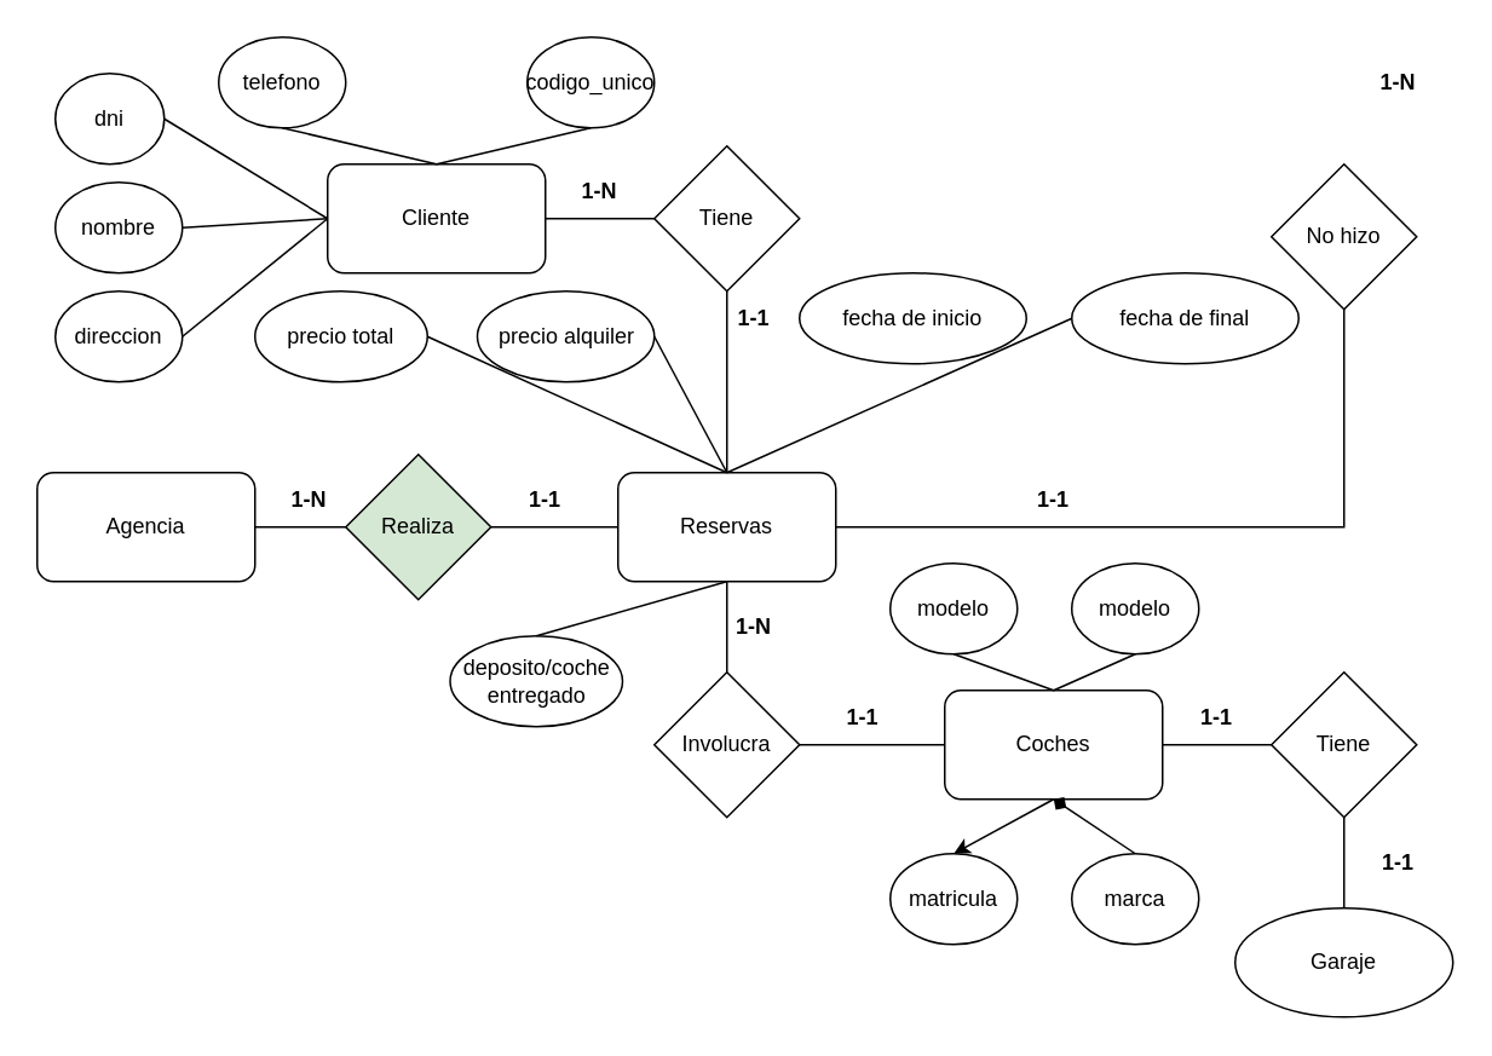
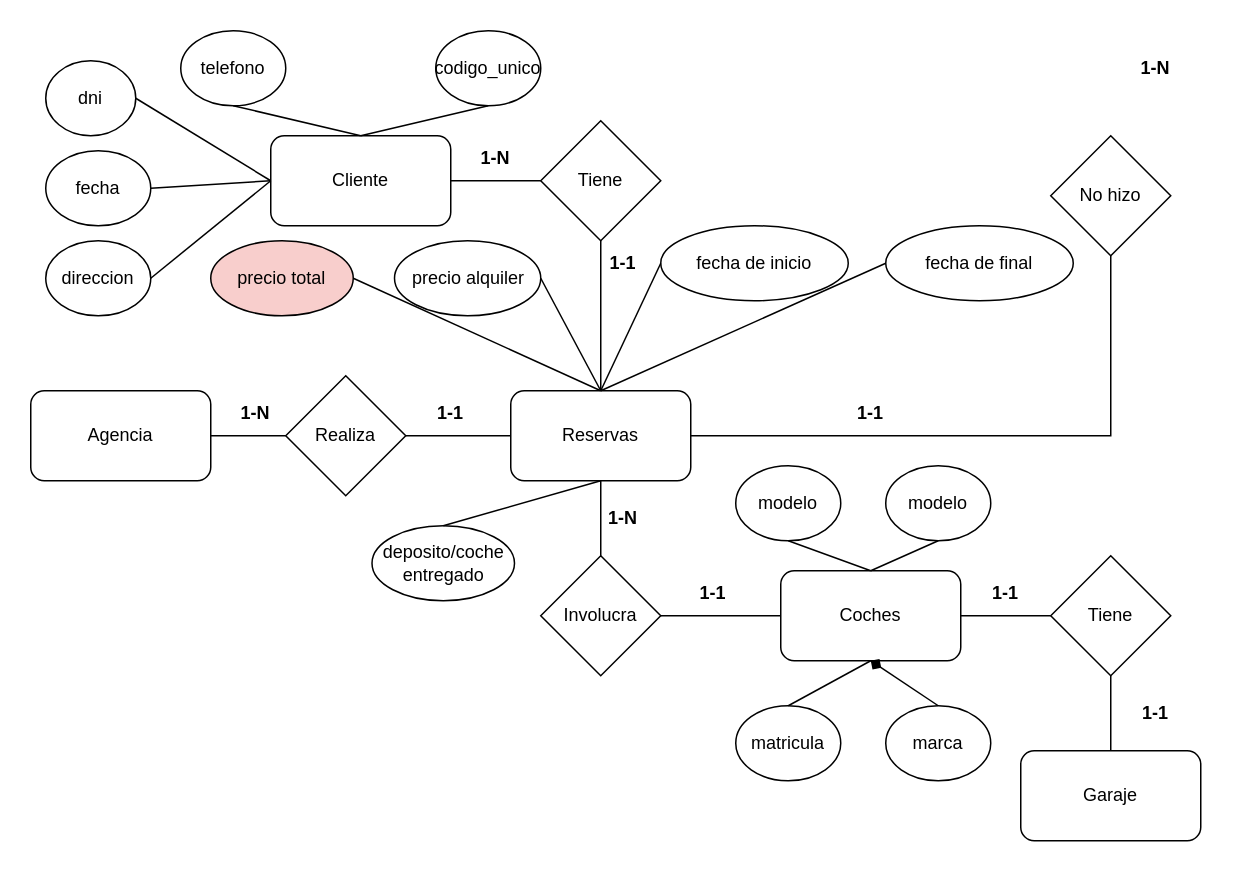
  <mxCell id="0" />
  <mxCell id="1" parent="0" />
  <mxCell id="2" value="Cliente" style="rounded=1;whiteSpace=wrap;html=1;" vertex="1" parent="1"><mxGeometry x="180" y="90" width="120" height="60" as="geometry" /></mxCell>
  <mxCell id="3" value="dni" style="ellipse;whiteSpace=wrap;html=1;" vertex="1" parent="1"><mxGeometry x="30" y="40" width="60" height="50" as="geometry" /></mxCell>
  <mxCell id="4" value="telefono" style="ellipse;whiteSpace=wrap;html=1;" vertex="1" parent="1"><mxGeometry x="120" y="20" width="70" height="50" as="geometry" /></mxCell>
  <mxCell id="5" value="codigo_unico" style="ellipse;whiteSpace=wrap;html=1;" vertex="1" parent="1"><mxGeometry x="290" y="20" width="70" height="50" as="geometry" /></mxCell>
  <mxCell id="6" value="Tiene" style="rhombus;whiteSpace=wrap;html=1;" vertex="1" parent="1"><mxGeometry x="360" y="80" width="80" height="80" as="geometry" /></mxCell>
- <mxCell id="7" value="nombre" style="ellipse;whiteSpace=wrap;html=1;" vertex="1" parent="1"><mxGeometry x="30" y="100" width="70" height="50" as="geometry" /></mxCell>
+ <mxCell id="7" value="fecha" style="ellipse;whiteSpace=wrap;html=1;" vertex="1" parent="1"><mxGeometry x="30" y="100" width="70" height="50" as="geometry" /></mxCell>
  <mxCell id="8" value="direccion" style="ellipse;whiteSpace=wrap;html=1;" vertex="1" parent="1"><mxGeometry x="30" y="160" width="70" height="50" as="geometry" /></mxCell>
  <mxCell id="9" value="" style="endArrow=none;html=1;rounded=0;entryX=0;entryY=0.5;entryDx=0;entryDy=0;exitX=1;exitY=0.5;exitDx=0;exitDy=0;" edge="1" parent="1" source="8" target="2"><mxGeometry width="50" height="50" relative="1" as="geometry"><mxPoint x="280" y="270" as="sourcePoint" /><mxPoint x="330" y="220" as="targetPoint" /></mxGeometry></mxCell>
  <mxCell id="10" value="" style="endArrow=none;html=1;rounded=0;entryX=1;entryY=0.5;entryDx=0;entryDy=0;exitX=0;exitY=0.5;exitDx=0;exitDy=0;" edge="1" parent="1" source="2" target="7"><mxGeometry width="50" height="50" relative="1" as="geometry"><mxPoint x="195" y="180" as="sourcePoint" /><mxPoint x="250" y="160" as="targetPoint" /></mxGeometry></mxCell>
  <mxCell id="11" value="" style="endArrow=none;html=1;rounded=0;entryX=0;entryY=0.5;entryDx=0;entryDy=0;exitX=1;exitY=0.5;exitDx=0;exitDy=0;" edge="1" parent="1" source="3" target="2"><mxGeometry width="50" height="50" relative="1" as="geometry"><mxPoint x="190" y="130" as="sourcePoint" /><mxPoint x="160" y="135" as="targetPoint" /></mxGeometry></mxCell>
  <mxCell id="12" value="" style="endArrow=none;html=1;rounded=0;entryX=0.5;entryY=0;entryDx=0;entryDy=0;exitX=0.5;exitY=1;exitDx=0;exitDy=0;" edge="1" parent="1" source="4" target="2"><mxGeometry width="50" height="50" relative="1" as="geometry"><mxPoint x="200" y="140" as="sourcePoint" /><mxPoint x="170" y="145" as="targetPoint" /></mxGeometry></mxCell>
  <mxCell id="13" value="" style="endArrow=none;html=1;rounded=0;entryX=0.5;entryY=0;entryDx=0;entryDy=0;exitX=0.5;exitY=1;exitDx=0;exitDy=0;" edge="1" parent="1" source="5" target="2"><mxGeometry width="50" height="50" relative="1" as="geometry"><mxPoint x="225" y="80" as="sourcePoint" /><mxPoint x="250" y="100" as="targetPoint" /></mxGeometry></mxCell>
  <mxCell id="14" value="" style="endArrow=none;html=1;rounded=0;entryX=1;entryY=0.5;entryDx=0;entryDy=0;exitX=0;exitY=0.5;exitDx=0;exitDy=0;" edge="1" parent="1" source="6" target="2"><mxGeometry width="50" height="50" relative="1" as="geometry"><mxPoint x="305" y="80" as="sourcePoint" /><mxPoint x="250" y="100" as="targetPoint" /></mxGeometry></mxCell>
  <mxCell id="15" value="Reservas" style="rounded=1;whiteSpace=wrap;html=1;" vertex="1" parent="1"><mxGeometry x="340" y="260" width="120" height="60" as="geometry" /></mxCell>
  <mxCell id="16" value="" style="endArrow=none;html=1;rounded=0;entryX=0.5;entryY=0;entryDx=0;entryDy=0;exitX=0.5;exitY=1;exitDx=0;exitDy=0;" edge="1" parent="1" source="6" target="15"><mxGeometry width="50" height="50" relative="1" as="geometry"><mxPoint x="390" y="130" as="sourcePoint" /><mxPoint x="310" y="130" as="targetPoint" /></mxGeometry></mxCell>
  <mxCell id="17" value="No hizo" style="rhombus;whiteSpace=wrap;html=1;" vertex="1" parent="1"><mxGeometry x="700" y="90" width="80" height="80" as="geometry" /></mxCell>
  <mxCell id="18" value="" style="endArrow=none;html=1;rounded=0;entryX=1;entryY=0.5;entryDx=0;entryDy=0;exitX=0.5;exitY=1;exitDx=0;exitDy=0;" edge="1" parent="1" source="17" target="15"><mxGeometry width="50" height="50" relative="1" as="geometry"><mxPoint x="410" y="170" as="sourcePoint" /><mxPoint x="410" y="220" as="targetPoint" /><Array as="points"><mxPoint x="740" y="290" /></Array></mxGeometry></mxCell>
- <mxCell id="19" value="Realiza" style="rhombus;whiteSpace=wrap;html=1;fillColor=#d5e8d4;" vertex="1" parent="1"><mxGeometry x="190" y="250" width="80" height="80" as="geometry" /></mxCell>
+ <mxCell id="19" value="Realiza" style="rhombus;whiteSpace=wrap;html=1;" vertex="1" parent="1"><mxGeometry x="190" y="250" width="80" height="80" as="geometry" /></mxCell>
  <mxCell id="20" value="" style="endArrow=none;html=1;rounded=0;entryX=0;entryY=0.5;entryDx=0;entryDy=0;exitX=1;exitY=0.5;exitDx=0;exitDy=0;" edge="1" parent="1" source="19" target="15"><mxGeometry width="50" height="50" relative="1" as="geometry"><mxPoint x="240" y="390" as="sourcePoint" /><mxPoint x="290" y="340" as="targetPoint" /></mxGeometry></mxCell>
  <mxCell id="21" value="Agencia" style="rounded=1;whiteSpace=wrap;html=1;" vertex="1" parent="1"><mxGeometry y="260" width="120" height="60" as="geometry" x="20" /></mxCell>
  <mxCell id="22" value="" style="endArrow=none;html=1;rounded=0;entryX=1;entryY=0.5;entryDx=0;entryDy=0;exitX=0;exitY=0.5;exitDx=0;exitDy=0;" edge="1" parent="1" source="19" target="21"><mxGeometry width="50" height="50" relative="1" as="geometry"><mxPoint x="420" y="280" as="sourcePoint" /><mxPoint x="470" y="230" as="targetPoint" /></mxGeometry></mxCell>
  <mxCell id="23" value="Involucra" style="rhombus;whiteSpace=wrap;html=1;" vertex="1" parent="1"><mxGeometry x="360" y="370" width="80" height="80" as="geometry" /></mxCell>
  <mxCell id="24" value="" style="endArrow=none;html=1;rounded=0;entryX=0.5;entryY=0;entryDx=0;entryDy=0;exitX=0.5;exitY=1;exitDx=0;exitDy=0;" edge="1" parent="1" source="15" target="23"><mxGeometry width="50" height="50" relative="1" as="geometry"><mxPoint x="410" y="200" as="sourcePoint" /><mxPoint x="410" y="270" as="targetPoint" /></mxGeometry></mxCell>
  <mxCell id="25" value="Coches" style="rounded=1;whiteSpace=wrap;html=1;" vertex="1" parent="1"><mxGeometry x="520" y="380" width="120" height="60" as="geometry" /></mxCell>
  <mxCell id="26" value="" style="endArrow=none;html=1;rounded=0;entryX=1;entryY=0.5;entryDx=0;entryDy=0;exitX=0;exitY=0.5;exitDx=0;exitDy=0;" edge="1" parent="1" source="25" target="23"><mxGeometry width="50" height="50" relative="1" as="geometry"><mxPoint x="410" y="330" as="sourcePoint" /><mxPoint x="410" y="380" as="targetPoint" /></mxGeometry></mxCell>
  <mxCell id="27" value="Tiene" style="rhombus;whiteSpace=wrap;html=1;" vertex="1" parent="1"><mxGeometry x="700" y="370" width="80" height="80" as="geometry" /></mxCell>
  <mxCell id="28" value="" style="endArrow=none;html=1;rounded=0;entryX=1;entryY=0.5;entryDx=0;entryDy=0;exitX=0;exitY=0.5;exitDx=0;exitDy=0;" edge="1" parent="1" source="27" target="25"><mxGeometry width="50" height="50" relative="1" as="geometry"><mxPoint x="520" y="420" as="sourcePoint" /><mxPoint x="450" y="420" as="targetPoint" /></mxGeometry></mxCell>
- <mxCell id="29" value="Garaje" style="ellipse;whiteSpace=wrap;html=1;" vertex="1" parent="1"><mxGeometry x="680" y="500" width="120" height="60" as="geometry" /></mxCell>
+ <mxCell id="29" value="Garaje" style="rounded=1;whiteSpace=wrap;html=1;" vertex="1" parent="1"><mxGeometry x="680" y="500" width="120" height="60" as="geometry" /></mxCell>
  <mxCell id="30" value="" style="endArrow=none;html=1;rounded=0;entryX=0.5;entryY=1;entryDx=0;entryDy=0;exitX=0.5;exitY=0;exitDx=0;exitDy=0;" edge="1" parent="1" source="29" target="27"><mxGeometry width="50" height="50" relative="1" as="geometry"><mxPoint x="710" y="420" as="sourcePoint" /><mxPoint x="650" y="420" as="targetPoint" /></mxGeometry></mxCell>
  <mxCell id="31" value="modelo" style="ellipse;whiteSpace=wrap;html=1;" vertex="1" parent="1"><mxGeometry x="490" y="310" width="70" height="50" as="geometry" /></mxCell>
  <mxCell id="32" value="modelo" style="ellipse;whiteSpace=wrap;html=1;" vertex="1" parent="1"><mxGeometry x="590" y="310" width="70" height="50" as="geometry" /></mxCell>
  <mxCell id="33" value="matricula" style="ellipse;whiteSpace=wrap;html=1;" vertex="1" parent="1"><mxGeometry x="490" y="470" width="70" height="50" as="geometry" /></mxCell>
  <mxCell id="34" value="marca" style="ellipse;whiteSpace=wrap;html=1;" vertex="1" parent="1"><mxGeometry x="590" y="470" width="70" height="50" as="geometry" /></mxCell>
  <mxCell id="35" value="" style="endArrow=none;html=1;rounded=0;entryX=0.5;entryY=1;entryDx=0;entryDy=0;exitX=0.5;exitY=0;exitDx=0;exitDy=0;" edge="1" parent="1" source="25" target="31"><mxGeometry width="50" height="50" relative="1" as="geometry"><mxPoint x="530" y="420" as="sourcePoint" /><mxPoint x="450" y="420" as="targetPoint" /></mxGeometry></mxCell>
  <mxCell id="36" value="" style="endArrow=none;html=1;rounded=0;entryX=0.5;entryY=1;entryDx=0;entryDy=0;exitX=0.5;exitY=0;exitDx=0;exitDy=0;" edge="1" parent="1" source="25" target="32"><mxGeometry width="50" height="50" relative="1" as="geometry"><mxPoint x="590" y="390" as="sourcePoint" /><mxPoint x="535" y="370" as="targetPoint" /></mxGeometry></mxCell>
  <mxCell id="37" value="" style="endArrow=diamond;html=1;rounded=0;entryX=0.5;entryY=1;entryDx=0;entryDy=0;exitX=0.5;exitY=0;exitDx=0;exitDy=0;" edge="1" parent="1" source="34" target="25"><mxGeometry width="50" height="50" relative="1" as="geometry"><mxPoint x="590" y="390" as="sourcePoint" /><mxPoint x="535" y="370" as="targetPoint" /></mxGeometry></mxCell>
- <mxCell id="38" value="" style="endArrow=classic;html=1;rounded=0;entryX=0.5;entryY=0;entryDx=0;entryDy=0;exitX=0.5;exitY=1;exitDx=0;exitDy=0;" edge="1" parent="1" source="25" target="33"><mxGeometry width="50" height="50" relative="1" as="geometry"><mxPoint x="635" y="480" as="sourcePoint" /><mxPoint x="590" y="450" as="targetPoint" /></mxGeometry></mxCell>
+ <mxCell id="38" value="" style="endArrow=none;html=1;rounded=0;entryX=0.5;entryY=0;entryDx=0;entryDy=0;exitX=0.5;exitY=1;exitDx=0;exitDy=0;" edge="1" parent="1" source="25" target="33"><mxGeometry width="50" height="50" relative="1" as="geometry"><mxPoint x="635" y="480" as="sourcePoint" /><mxPoint x="590" y="450" as="targetPoint" /></mxGeometry></mxCell>
  <mxCell id="39" value="fecha de inicio" style="ellipse;whiteSpace=wrap;html=1;" vertex="1" parent="1"><mxGeometry x="440" y="150" width="125" height="50" as="geometry" /></mxCell>
  <mxCell id="40" value="fecha de final" style="ellipse;whiteSpace=wrap;html=1;" vertex="1" parent="1"><mxGeometry x="590" y="150" width="125" height="50" as="geometry" /></mxCell>
  <mxCell id="41" value="precio alquiler" style="ellipse;whiteSpace=wrap;html=1;" vertex="1" parent="1"><mxGeometry x="262.5" y="160" width="97.5" height="50" as="geometry" /></mxCell>
- <mxCell id="42" value="precio total" style="ellipse;whiteSpace=wrap;html=1;" vertex="1" parent="1"><mxGeometry x="140" y="160" width="95" height="50" as="geometry" /></mxCell>
+ <mxCell id="42" value="precio total" style="ellipse;whiteSpace=wrap;html=1;fillColor=#f8cecc;" vertex="1" parent="1"><mxGeometry x="140" y="160" width="95" height="50" as="geometry" /></mxCell>
  <mxCell id="43" value="deposito/coche&lt;br&gt;entregado" style="ellipse;whiteSpace=wrap;html=1;" vertex="1" parent="1"><mxGeometry x="247.5" y="350" width="95" height="50" as="geometry" /></mxCell>
  <mxCell id="44" value="" style="endArrow=none;html=1;rounded=0;entryX=0.5;entryY=1;entryDx=0;entryDy=0;exitX=0.5;exitY=0;exitDx=0;exitDy=0;" edge="1" parent="1" source="43" target="15"><mxGeometry width="50" height="50" relative="1" as="geometry"><mxPoint x="200" y="430" as="sourcePoint" /><mxPoint x="250" y="380" as="targetPoint" /></mxGeometry></mxCell>
  <mxCell id="45" value="" style="endArrow=none;html=1;rounded=0;entryX=0;entryY=0.5;entryDx=0;entryDy=0;exitX=0.5;exitY=0;exitDx=0;exitDy=0;" edge="1" parent="1" source="15" target="40"><mxGeometry width="50" height="50" relative="1" as="geometry"><mxPoint x="370" y="360" as="sourcePoint" /><mxPoint x="420" y="310" as="targetPoint" /></mxGeometry></mxCell>
+ <mxCell id="46" value="" style="endArrow=none;html=1;rounded=0;entryX=0;entryY=0.5;entryDx=0;entryDy=0;exitX=0.5;exitY=0;exitDx=0;exitDy=0;" edge="1" parent="1" source="15" target="39"><mxGeometry width="50" height="50" relative="1" as="geometry"><mxPoint x="410" y="270" as="sourcePoint" /><mxPoint x="480" y="255" as="targetPoint" /></mxGeometry></mxCell>
  <mxCell id="47" value="" style="endArrow=none;html=1;rounded=0;entryX=1;entryY=0.5;entryDx=0;entryDy=0;exitX=0.5;exitY=0;exitDx=0;exitDy=0;" edge="1" parent="1" source="15" target="41"><mxGeometry width="50" height="50" relative="1" as="geometry"><mxPoint x="420" y="280" as="sourcePoint" /><mxPoint x="490" y="265" as="targetPoint" /></mxGeometry></mxCell>
  <mxCell id="48" value="" style="endArrow=none;html=1;rounded=0;entryX=1;entryY=0.5;entryDx=0;entryDy=0;" edge="1" parent="1" target="42"><mxGeometry width="50" height="50" relative="1" as="geometry"><mxPoint x="400" y="260" as="sourcePoint" /><mxPoint x="352.5" y="195" as="targetPoint" /></mxGeometry></mxCell>
  <mxCell id="49" value="&lt;b&gt;1-N&lt;/b&gt;" style="text;html=1;strokeColor=none;fillColor=none;align=center;verticalAlign=middle;whiteSpace=wrap;rounded=0;" vertex="1" parent="1"><mxGeometry x="140" y="260" width="60" height="30" as="geometry" /></mxCell>
  <mxCell id="50" value="&lt;b&gt;1-1&lt;/b&gt;" style="text;html=1;strokeColor=none;fillColor=none;align=center;verticalAlign=middle;whiteSpace=wrap;rounded=0;" vertex="1" parent="1"><mxGeometry x="270" y="260" width="60" height="30" as="geometry" /></mxCell>
  <mxCell id="51" value="&lt;b&gt;1-1&lt;/b&gt;" style="text;html=1;strokeColor=none;fillColor=none;align=center;verticalAlign=middle;whiteSpace=wrap;rounded=0;" vertex="1" parent="1"><mxGeometry x="385" y="160" width="60" height="30" as="geometry" /></mxCell>
  <mxCell id="52" value="&lt;b&gt;1-N&lt;/b&gt;" style="text;html=1;strokeColor=none;fillColor=none;align=center;verticalAlign=middle;whiteSpace=wrap;rounded=0;" vertex="1" parent="1"><mxGeometry x="385" y="330" width="60" height="30" as="geometry" /></mxCell>
  <mxCell id="53" value="&lt;b&gt;1-1&lt;/b&gt;" style="text;html=1;strokeColor=none;fillColor=none;align=center;verticalAlign=middle;whiteSpace=wrap;rounded=0;" vertex="1" parent="1"><mxGeometry x="445" y="380" width="60" height="30" as="geometry" /></mxCell>
  <mxCell id="54" value="&lt;b&gt;1-1&lt;/b&gt;" style="text;html=1;strokeColor=none;fillColor=none;align=center;verticalAlign=middle;whiteSpace=wrap;rounded=0;" vertex="1" parent="1"><mxGeometry x="640" y="380" width="60" height="30" as="geometry" /></mxCell>
  <mxCell id="55" value="&lt;b&gt;1-1&lt;/b&gt;" style="text;html=1;strokeColor=none;fillColor=none;align=center;verticalAlign=middle;whiteSpace=wrap;rounded=0;" vertex="1" parent="1"><mxGeometry x="740" y="460" width="60" height="30" as="geometry" /></mxCell>
  <mxCell id="56" value="&lt;b&gt;1-N&lt;/b&gt;" style="text;html=1;strokeColor=none;fillColor=none;align=center;verticalAlign=middle;whiteSpace=wrap;rounded=0;" vertex="1" parent="1"><mxGeometry x="300" y="90" width="60" height="30" as="geometry" /></mxCell>
  <mxCell id="57" value="&lt;b&gt;1-1&lt;/b&gt;" style="text;html=1;strokeColor=none;fillColor=none;align=center;verticalAlign=middle;whiteSpace=wrap;rounded=0;" vertex="1" parent="1"><mxGeometry x="550" y="260" width="60" height="30" as="geometry" /></mxCell>
  <mxCell id="58" value="&lt;b&gt;1-N&lt;/b&gt;" style="text;html=1;strokeColor=none;fillColor=none;align=center;verticalAlign=middle;whiteSpace=wrap;rounded=0;" vertex="1" parent="1"><mxGeometry x="740" y="30" width="60" height="30" as="geometry" /></mxCell>
